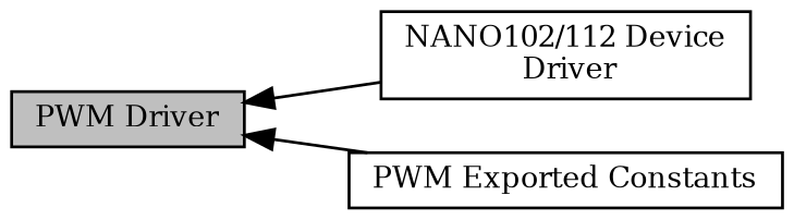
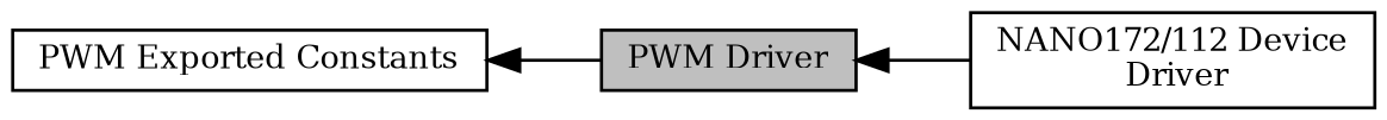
  digraph {
    fontname="DejaVu Serif"
    rankdir=LR
    node [color=black fillcolor=white fontname="DejaVu Serif" fontsize=10 shape=box style=filled]
    edge [dir=back fontname="DejaVu Serif" fontsize=10 labelfontname=Helvetica labelfontsize=10 shape=plaintext style=solid]
-   n1 [height=0.2 label="NANO102/112 Device\l Driver" width=0.4]
+   n1 [height=0.2 label="NANO172/112 Device\l Driver" width=0.4]
    n2 [fillcolor=grey75 fontcolor=black height=0.2 label="PWM Driver" width=0.4]
    n3 [height=0.2 label="PWM Exported Constants" width=0.4]
    n2 -> n1
-   n2 -> n3
+   n3 -> n2
  }
